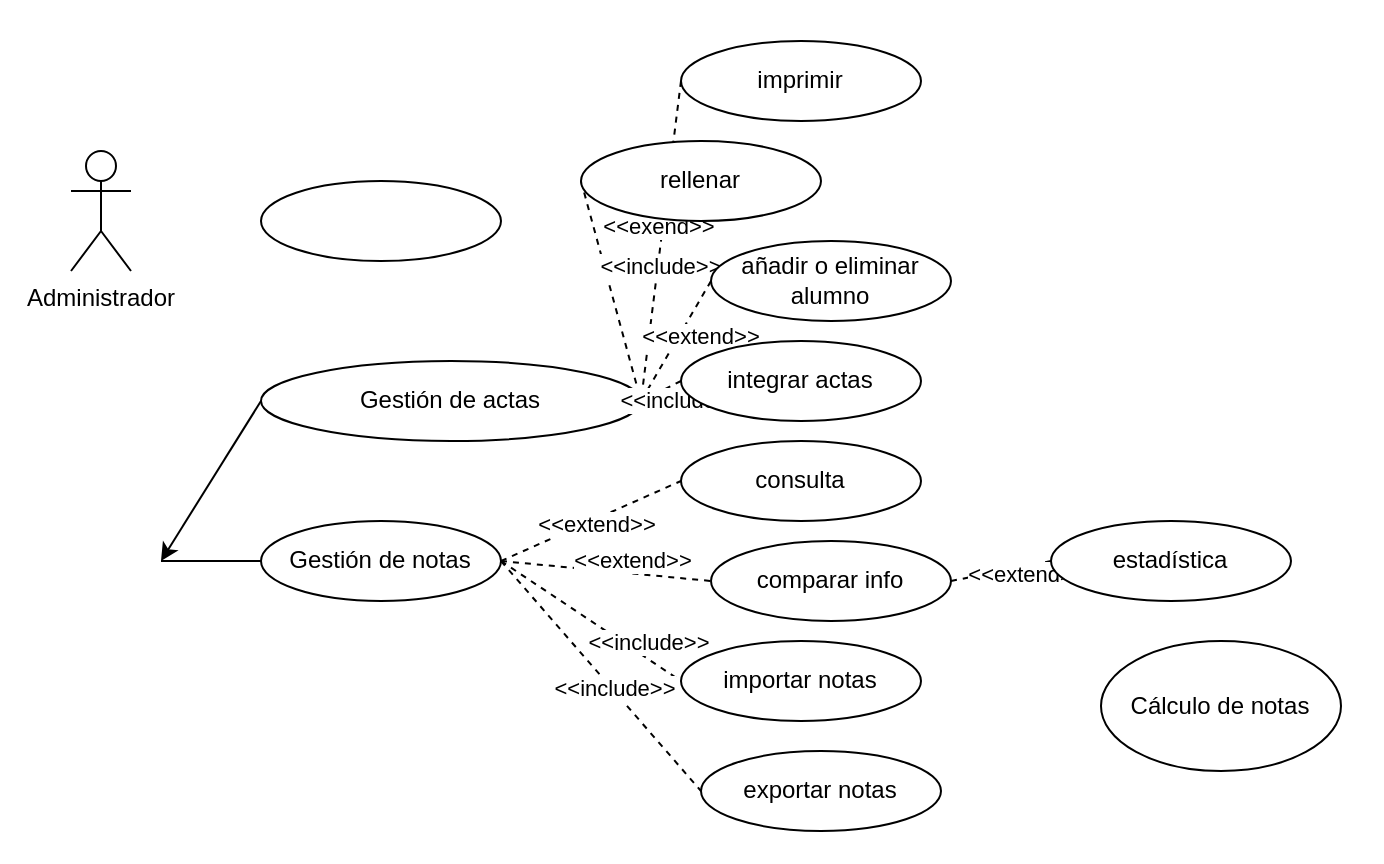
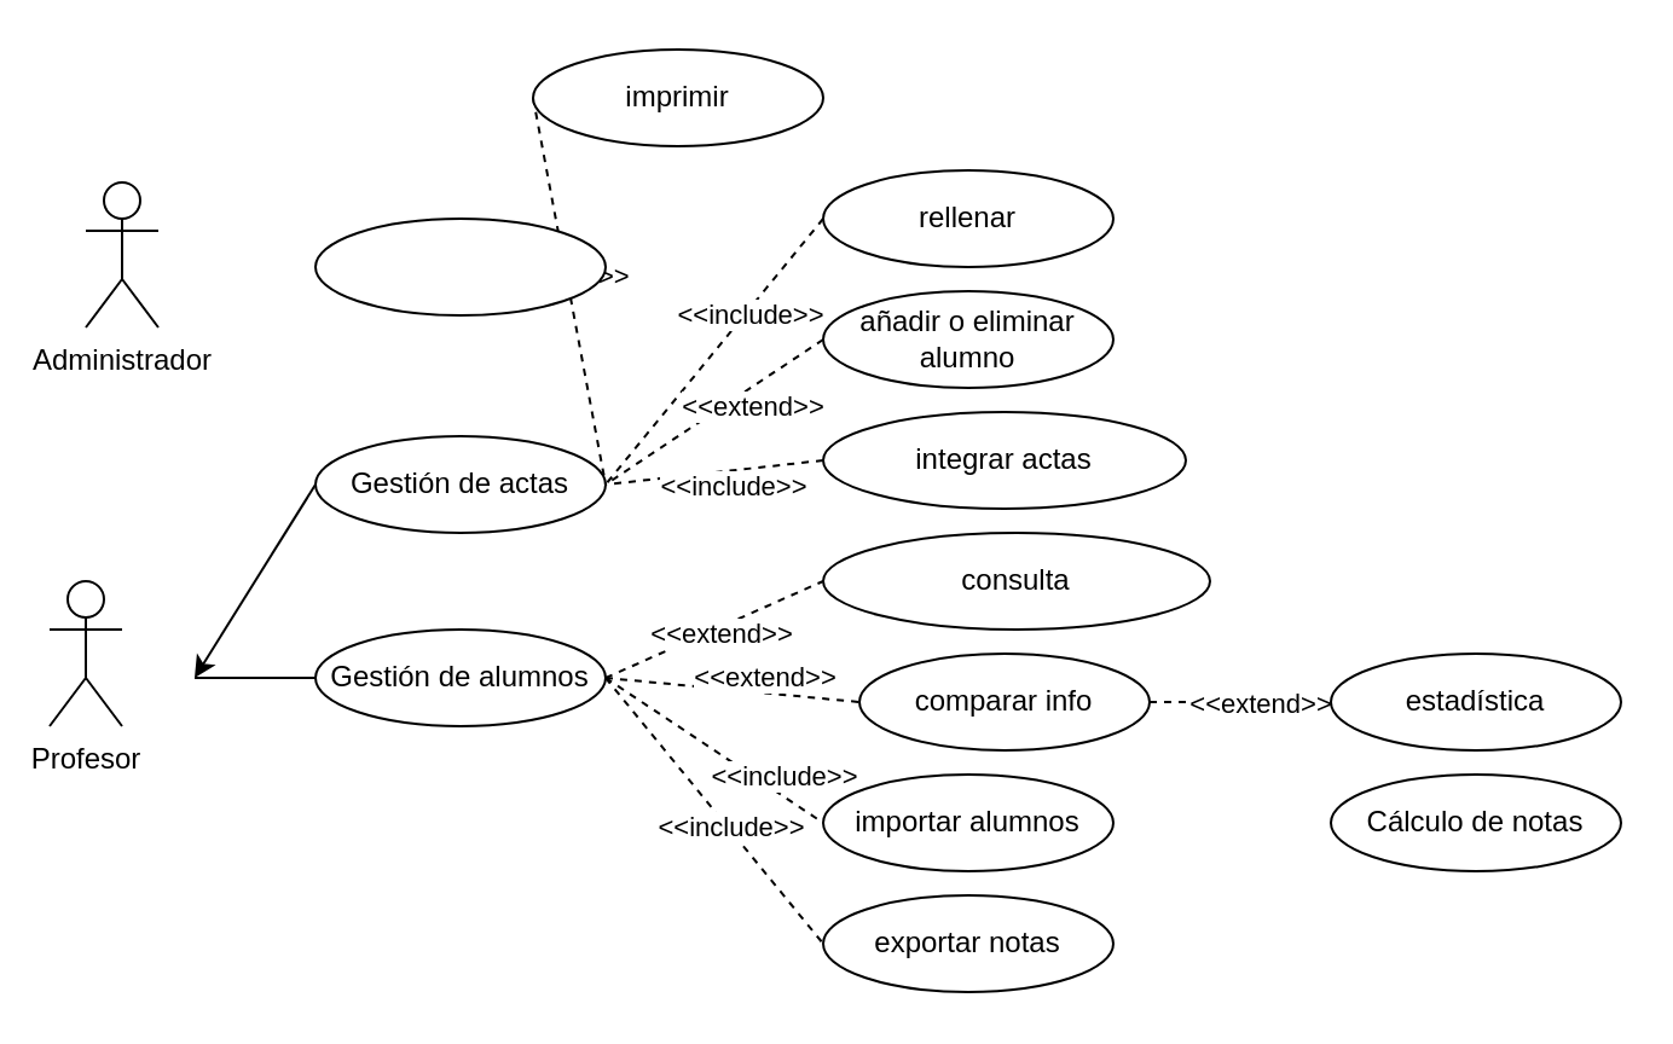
  <mxCell id="0" />
  <mxCell id="1" parent="0" />
+ <mxCell id="2" value="Profesor" style="shape=umlActor;verticalLabelPosition=bottom;verticalAlign=top;html=1;outlineConnect=0;" parent="1" vertex="1"><mxGeometry x="20" y="240" width="30" height="60" as="geometry" /></mxCell>
  <mxCell id="3" style="rounded=0;orthogonalLoop=1;jettySize=auto;html=1;exitX=0;exitY=0.5;exitDx=0;exitDy=0;endArrow=classic;endFill=1;" parent="1" source="4" edge="1"><mxGeometry relative="1" as="geometry"><mxPoint x="80" y="280" as="targetPoint" /></mxGeometry></mxCell>
- <mxCell id="4" value="Gestión de actas" style="ellipse;whiteSpace=wrap;html=1;" parent="1" vertex="1"><mxGeometry x="130" y="180" width="190" height="40" as="geometry" /></mxCell>
+ <mxCell id="4" value="Gestión de actas" style="ellipse;whiteSpace=wrap;html=1;" parent="1" vertex="1"><mxGeometry x="130" y="180" width="120" height="40" as="geometry" /></mxCell>
  <mxCell id="5" style="edgeStyle=none;shape=connector;rounded=0;orthogonalLoop=1;jettySize=auto;html=1;exitX=0;exitY=0.5;exitDx=0;exitDy=0;labelBackgroundColor=default;strokeColor=default;align=center;verticalAlign=middle;fontFamily=Helvetica;fontSize=11;fontColor=default;endArrow=none;endFill=0;" parent="1" source="14" edge="1"><mxGeometry relative="1" as="geometry"><mxPoint x="80" y="280" as="targetPoint" /></mxGeometry></mxCell>
  <mxCell id="6" style="edgeStyle=none;shape=connector;rounded=0;orthogonalLoop=1;jettySize=auto;html=1;exitX=1;exitY=0.5;exitDx=0;exitDy=0;entryX=0;entryY=0.5;entryDx=0;entryDy=0;dashed=1;labelBackgroundColor=default;strokeColor=default;align=center;verticalAlign=middle;fontFamily=Helvetica;fontSize=11;fontColor=default;endArrow=none;endFill=0;" parent="1" source="14" target="28" edge="1"><mxGeometry relative="1" as="geometry" /></mxCell>
  <mxCell id="7" value="&amp;lt;&amp;lt;extend&amp;gt;&amp;gt;" style="edgeLabel;html=1;align=center;verticalAlign=middle;resizable=0;points=[];fontSize=11;fontFamily=Helvetica;fontColor=default;" parent="6" vertex="1" connectable="0"><mxGeometry x="0.029" y="-2" relative="1" as="geometry"><mxPoint as="offset" /></mxGeometry></mxCell>
  <mxCell id="8" style="edgeStyle=none;shape=connector;rounded=0;orthogonalLoop=1;jettySize=auto;html=1;exitX=1;exitY=0.5;exitDx=0;exitDy=0;entryX=0;entryY=0.5;entryDx=0;entryDy=0;dashed=1;labelBackgroundColor=default;strokeColor=default;align=center;verticalAlign=middle;fontFamily=Helvetica;fontSize=11;fontColor=default;endArrow=none;endFill=0;" parent="1" source="14" target="31" edge="1"><mxGeometry relative="1" as="geometry" /></mxCell>
  <mxCell id="9" value="&amp;lt;&amp;lt;extend&amp;gt;&amp;gt;" style="edgeLabel;html=1;align=center;verticalAlign=middle;resizable=0;points=[];fontSize=11;fontFamily=Helvetica;fontColor=default;" parent="8" vertex="1" connectable="0"><mxGeometry x="-0.083" y="-2" relative="1" as="geometry"><mxPoint x="18" y="-7" as="offset" /></mxGeometry></mxCell>
  <mxCell id="10" style="edgeStyle=none;shape=connector;rounded=0;orthogonalLoop=1;jettySize=auto;html=1;exitX=1;exitY=0.5;exitDx=0;exitDy=0;entryX=0;entryY=0.5;entryDx=0;entryDy=0;dashed=1;labelBackgroundColor=default;strokeColor=default;align=center;verticalAlign=middle;fontFamily=Helvetica;fontSize=11;fontColor=default;endArrow=none;endFill=0;" parent="1" source="14" target="32" edge="1"><mxGeometry relative="1" as="geometry" /></mxCell>
  <mxCell id="11" value="&amp;lt;&amp;lt;include&amp;gt;&amp;gt;" style="edgeLabel;html=1;align=center;verticalAlign=middle;resizable=0;points=[];fontSize=11;fontFamily=Helvetica;fontColor=default;" parent="10" vertex="1" connectable="0"><mxGeometry x="-0.067" y="4" relative="1" as="geometry"><mxPoint x="30" y="16" as="offset" /></mxGeometry></mxCell>
  <mxCell id="12" style="edgeStyle=none;shape=connector;rounded=0;orthogonalLoop=1;jettySize=auto;html=1;exitX=1;exitY=0.5;exitDx=0;exitDy=0;entryX=0;entryY=0.5;entryDx=0;entryDy=0;dashed=1;labelBackgroundColor=default;strokeColor=default;align=center;verticalAlign=middle;fontFamily=Helvetica;fontSize=11;fontColor=default;endArrow=none;endFill=0;" parent="1" source="14" target="33" edge="1"><mxGeometry relative="1" as="geometry" /></mxCell>
  <mxCell id="13" value="&amp;lt;&amp;lt;include&amp;gt;&amp;gt;" style="edgeLabel;html=1;align=center;verticalAlign=middle;resizable=0;points=[];fontSize=11;fontFamily=Helvetica;fontColor=default;" parent="12" vertex="1" connectable="0"><mxGeometry x="0.119" y="1" relative="1" as="geometry"><mxPoint as="offset" /></mxGeometry></mxCell>
- <mxCell id="14" value="Gestión de notas" style="ellipse;whiteSpace=wrap;html=1;" parent="1" vertex="1"><mxGeometry x="130" y="260" width="120" height="40" as="geometry" /></mxCell>
- <mxCell id="15" value="Cálculo de notas" style="ellipse;whiteSpace=wrap;html=1;" parent="1" vertex="1"><mxGeometry x="550" y="320" width="120" height="65" as="geometry" /></mxCell>
+ <mxCell id="14" value="Gestión de alumnos" style="ellipse;whiteSpace=wrap;html=1;" parent="1" vertex="1"><mxGeometry x="130" y="260" width="120" height="40" as="geometry" /></mxCell>
+ <mxCell id="15" value="Cálculo de notas" style="ellipse;whiteSpace=wrap;html=1;" parent="1" vertex="1"><mxGeometry x="550" y="320" width="120" height="40" as="geometry" /></mxCell>
  <mxCell id="16" style="edgeStyle=none;shape=connector;rounded=0;orthogonalLoop=1;jettySize=auto;html=1;exitX=0;exitY=0.5;exitDx=0;exitDy=0;entryX=1;entryY=0.5;entryDx=0;entryDy=0;labelBackgroundColor=default;strokeColor=default;align=center;verticalAlign=middle;fontFamily=Helvetica;fontSize=11;fontColor=default;endArrow=none;endFill=0;dashed=1;" parent="1" source="18" target="4" edge="1"><mxGeometry relative="1" as="geometry" /></mxCell>
  <mxCell id="17" value="&amp;lt;&amp;lt;exend&amp;gt;&amp;gt;" style="edgeLabel;html=1;align=center;verticalAlign=middle;resizable=0;points=[];fontSize=11;fontFamily=Helvetica;fontColor=default;" parent="16" vertex="1" connectable="0"><mxGeometry x="-0.092" y="-2" relative="1" as="geometry"><mxPoint as="offset" /></mxGeometry></mxCell>
- <mxCell id="18" value="imprimir" style="ellipse;whiteSpace=wrap;html=1;" parent="1" vertex="1"><mxGeometry x="340" width="120" height="40" as="geometry" y="20" /></mxCell>
+ <mxCell id="18" value="imprimir" style="ellipse;whiteSpace=wrap;html=1;" parent="1" vertex="1"><mxGeometry x="220" y="20" width="120" height="40" as="geometry" /></mxCell>
  <mxCell id="19" style="edgeStyle=none;shape=connector;rounded=0;orthogonalLoop=1;jettySize=auto;html=1;exitX=0;exitY=0.5;exitDx=0;exitDy=0;entryX=1;entryY=0.5;entryDx=0;entryDy=0;dashed=1;labelBackgroundColor=default;strokeColor=default;align=center;verticalAlign=middle;fontFamily=Helvetica;fontSize=11;fontColor=default;endArrow=none;endFill=0;" parent="1" source="21" target="4" edge="1"><mxGeometry relative="1" as="geometry" /></mxCell>
  <mxCell id="20" value="&amp;lt;&amp;lt;include&amp;gt;&amp;gt;" style="edgeLabel;html=1;align=center;verticalAlign=middle;resizable=0;points=[];fontSize=11;fontFamily=Helvetica;fontColor=default;" parent="19" vertex="1" connectable="0"><mxGeometry x="0.187" y="-2" relative="1" as="geometry"><mxPoint x="24" y="-24" as="offset" /></mxGeometry></mxCell>
- <mxCell id="21" value="rellenar" style="ellipse;whiteSpace=wrap;html=1;" parent="1" vertex="1"><mxGeometry x="290" y="70" width="120" height="40" as="geometry" /></mxCell>
+ <mxCell id="21" value="rellenar" style="ellipse;whiteSpace=wrap;html=1;" parent="1" vertex="1"><mxGeometry x="340" y="70" width="120" height="40" as="geometry" /></mxCell>
  <mxCell id="22" style="edgeStyle=none;shape=connector;rounded=0;orthogonalLoop=1;jettySize=auto;html=1;exitX=0;exitY=0.5;exitDx=0;exitDy=0;entryX=1;entryY=0.5;entryDx=0;entryDy=0;dashed=1;labelBackgroundColor=default;strokeColor=default;align=center;verticalAlign=middle;fontFamily=Helvetica;fontSize=11;fontColor=default;endArrow=none;endFill=0;" parent="1" source="24" target="4" edge="1"><mxGeometry relative="1" as="geometry" /></mxCell>
  <mxCell id="23" value="&amp;lt;&amp;lt;extend&amp;gt;&amp;gt;" style="edgeLabel;html=1;align=center;verticalAlign=middle;resizable=0;points=[];fontSize=11;fontFamily=Helvetica;fontColor=default;" parent="22" vertex="1" connectable="0"><mxGeometry x="-0.089" relative="1" as="geometry"><mxPoint x="11" as="offset" /></mxGeometry></mxCell>
- <mxCell id="24" value="añadir o eliminar alumno" style="ellipse;whiteSpace=wrap;html=1;" parent="1" vertex="1"><mxGeometry x="355" y="120" width="120" height="40" as="geometry" /></mxCell>
+ <mxCell id="24" value="añadir o eliminar alumno" style="ellipse;whiteSpace=wrap;html=1;" parent="1" vertex="1"><mxGeometry x="340" y="120" width="120" height="40" as="geometry" /></mxCell>
  <mxCell id="25" style="edgeStyle=none;shape=connector;rounded=0;orthogonalLoop=1;jettySize=auto;html=1;exitX=0;exitY=0.5;exitDx=0;exitDy=0;entryX=1;entryY=0.5;entryDx=0;entryDy=0;dashed=1;labelBackgroundColor=default;strokeColor=default;align=center;verticalAlign=middle;fontFamily=Helvetica;fontSize=11;fontColor=default;endArrow=none;endFill=0;" parent="1" source="27" target="4" edge="1"><mxGeometry relative="1" as="geometry" /></mxCell>
  <mxCell id="26" value="&amp;lt;&amp;lt;include&amp;gt;&amp;gt;" style="edgeLabel;html=1;align=center;verticalAlign=middle;resizable=0;points=[];fontSize=11;fontFamily=Helvetica;fontColor=default;" parent="25" vertex="1" connectable="0"><mxGeometry x="0.02" y="3" relative="1" as="geometry"><mxPoint x="8" y="2" as="offset" /></mxGeometry></mxCell>
- <mxCell id="27" value="integrar actas" style="ellipse;whiteSpace=wrap;html=1;" parent="1" vertex="1"><mxGeometry x="340" y="170" width="120" height="40" as="geometry" /></mxCell>
- <mxCell id="28" value="consulta" style="ellipse;whiteSpace=wrap;html=1;" parent="1" vertex="1"><mxGeometry x="340" y="220" width="120" height="40" as="geometry" /></mxCell>
+ <mxCell id="27" value="integrar actas" style="ellipse;whiteSpace=wrap;html=1;" parent="1" vertex="1"><mxGeometry x="340" y="170" width="150" height="40" as="geometry" /></mxCell>
+ <mxCell id="28" value="consulta" style="ellipse;whiteSpace=wrap;html=1;" parent="1" vertex="1"><mxGeometry x="340" y="220" width="160" height="40" as="geometry" /></mxCell>
  <mxCell id="29" style="edgeStyle=none;shape=connector;rounded=0;orthogonalLoop=1;jettySize=auto;html=1;exitX=1;exitY=0.5;exitDx=0;exitDy=0;entryX=0;entryY=0.5;entryDx=0;entryDy=0;dashed=1;labelBackgroundColor=default;strokeColor=default;align=center;verticalAlign=middle;fontFamily=Helvetica;fontSize=11;fontColor=default;endArrow=none;endFill=0;" parent="1" source="31" target="34" edge="1"><mxGeometry relative="1" as="geometry" /></mxCell>
  <mxCell id="30" value="&amp;lt;&amp;lt;extend&amp;gt;&amp;gt;" style="edgeLabel;html=1;align=center;verticalAlign=middle;resizable=0;points=[];fontSize=11;fontFamily=Helvetica;fontColor=default;" parent="29" vertex="1" connectable="0"><mxGeometry x="-0.356" y="-2" relative="1" as="geometry"><mxPoint x="21" y="-2" as="offset" /></mxGeometry></mxCell>
  <mxCell id="31" value="comparar info" style="ellipse;whiteSpace=wrap;html=1;" parent="1" vertex="1"><mxGeometry x="355" y="270" width="120" height="40" as="geometry" /></mxCell>
- <mxCell id="32" value="importar notas" style="ellipse;whiteSpace=wrap;html=1;" parent="1" vertex="1"><mxGeometry x="340" y="320" width="120" height="40" as="geometry" /></mxCell>
- <mxCell id="33" value="exportar notas" style="ellipse;whiteSpace=wrap;html=1;" parent="1" vertex="1"><mxGeometry x="350" y="375" width="120" height="40" as="geometry" /></mxCell>
- <mxCell id="34" value="estadística" style="ellipse;whiteSpace=wrap;html=1;" parent="1" vertex="1"><mxGeometry x="525" y="260" width="120" height="40" as="geometry" /></mxCell>
+ <mxCell id="32" value="importar alumnos" style="ellipse;whiteSpace=wrap;html=1;" parent="1" vertex="1"><mxGeometry x="340" y="320" width="120" height="40" as="geometry" /></mxCell>
+ <mxCell id="33" value="exportar notas" style="ellipse;whiteSpace=wrap;html=1;" parent="1" vertex="1"><mxGeometry x="340" y="370" width="120" height="40" as="geometry" /></mxCell>
+ <mxCell id="34" value="estadística" style="ellipse;whiteSpace=wrap;html=1;" parent="1" vertex="1"><mxGeometry x="550" y="270" width="120" height="40" as="geometry" /></mxCell>
  <mxCell id="35" value="Administrador" style="shape=umlActor;verticalLabelPosition=bottom;verticalAlign=top;html=1;outlineConnect=0;" parent="1" vertex="1"><mxGeometry x="35" y="75" width="30" height="60" as="geometry" /></mxCell>
  <mxCell id="36" value="" style="ellipse;whiteSpace=wrap;html=1;fontFamily=Helvetica;fontSize=11;fontColor=default;" parent="1" vertex="1"><mxGeometry x="130" y="90" width="120" height="40" as="geometry" /></mxCell>
